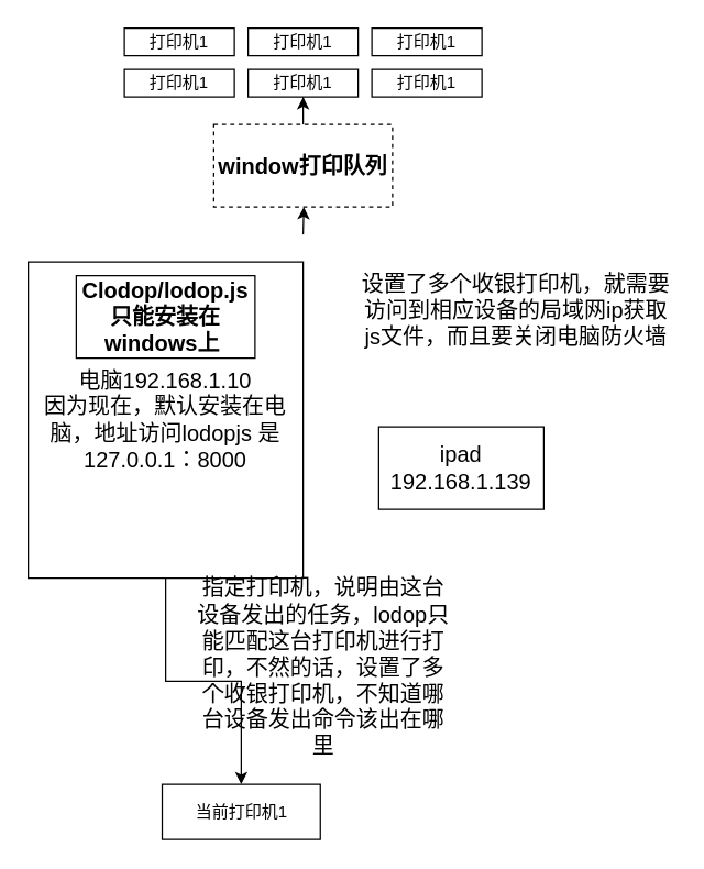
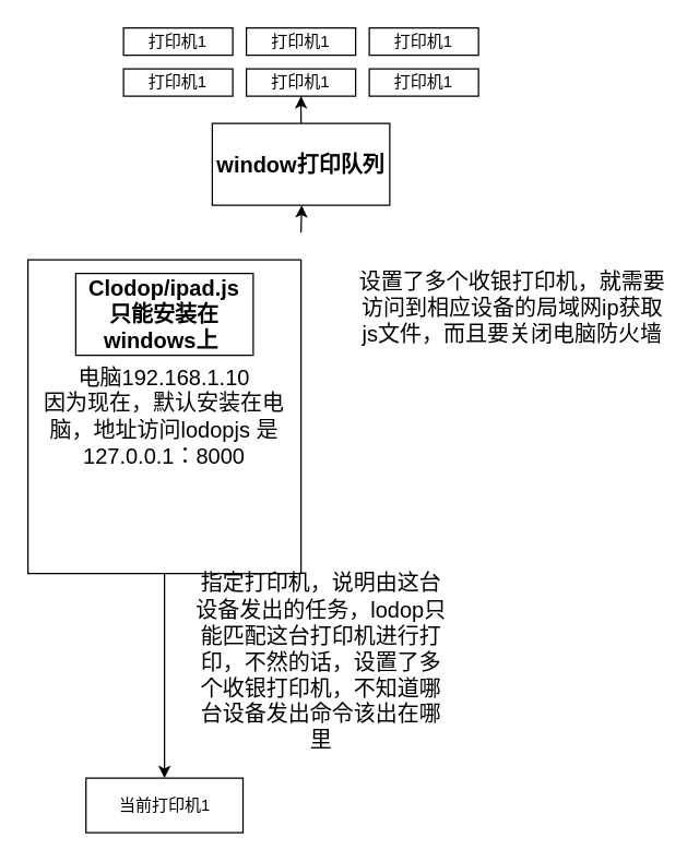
  <mxCell id="0" />
  <mxCell id="1" parent="0" />
  <mxCell id="2" value="打印机1" style="rounded=0;whiteSpace=wrap;html=1;" vertex="1" parent="1"><mxGeometry x="90" y="20" width="80" height="20" as="geometry" /></mxCell>
  <mxCell id="3" value="打印机1" style="rounded=0;whiteSpace=wrap;html=1;" vertex="1" parent="1"><mxGeometry x="90" y="50" width="80" height="20" as="geometry" /></mxCell>
  <mxCell id="4" value="打印机1" style="rounded=0;whiteSpace=wrap;html=1;" vertex="1" parent="1"><mxGeometry x="270" y="20" width="80" height="20" as="geometry" /></mxCell>
  <mxCell id="5" value="打印机1" style="rounded=0;whiteSpace=wrap;html=1;" vertex="1" parent="1"><mxGeometry x="180" y="50" width="80" height="20" as="geometry" /></mxCell>
  <mxCell id="6" value="打印机1" style="rounded=0;whiteSpace=wrap;html=1;" vertex="1" parent="1"><mxGeometry x="180" y="20" width="80" height="20" as="geometry" /></mxCell>
  <mxCell id="7" value="打印机1" style="rounded=0;whiteSpace=wrap;html=1;" vertex="1" parent="1"><mxGeometry x="270" y="50" width="80" height="20" as="geometry" /></mxCell>
  <mxCell id="8" style="edgeStyle=orthogonalEdgeStyle;rounded=0;orthogonalLoop=1;jettySize=auto;html=1;" edge="1" parent="1" source="9" target="5"><mxGeometry relative="1" as="geometry" /></mxCell>
- <mxCell id="9" value="&lt;font style=&quot;font-size: 16px&quot;&gt;&lt;b&gt;window打印队列&lt;/b&gt;&lt;/font&gt;" style="rounded=0;whiteSpace=wrap;html=1;dashed=1;" vertex="1" parent="1"><mxGeometry x="155" y="90" width="130" height="60" as="geometry" /></mxCell>
+ <mxCell id="9" value="&lt;font style=&quot;font-size: 16px&quot;&gt;&lt;b&gt;window打印队列&lt;/b&gt;&lt;/font&gt;" style="rounded=0;whiteSpace=wrap;html=1;" vertex="1" parent="1"><mxGeometry x="155" y="90" width="130" height="60" as="geometry" /></mxCell>
  <mxCell id="10" style="edgeStyle=orthogonalEdgeStyle;rounded=0;orthogonalLoop=1;jettySize=auto;html=1;fontSize=16;" edge="1" parent="1" source="11" target="14"><mxGeometry relative="1" as="geometry" /></mxCell>
  <mxCell id="11" value="电脑192.168.1.10&lt;br&gt;因为现在，默认安装在电脑，地址访问lodopjs 是 127.0.0.1：8000" style="rounded=0;whiteSpace=wrap;html=1;fontSize=16;" vertex="1" parent="1"><mxGeometry y="190" width="200" height="230" as="geometry" x="20" /></mxCell>
- <mxCell id="12" value="ipad&lt;br&gt;192.168.1.139" style="rounded=0;whiteSpace=wrap;html=1;fontSize=16;" vertex="1" parent="1"><mxGeometry x="275" y="310" width="120" height="60" as="geometry" /></mxCell>
  <mxCell id="13" style="edgeStyle=orthogonalEdgeStyle;rounded=0;orthogonalLoop=1;jettySize=auto;html=1;fontSize=16;" edge="1" parent="1" target="9"><mxGeometry relative="1" as="geometry"><mxPoint x="220" y="170" as="sourcePoint" /></mxGeometry></mxCell>
- <mxCell id="14" value="当前打印机1" style="rounded=0;whiteSpace=wrap;html=1;" vertex="1" parent="1"><mxGeometry x="117.5" y="570" width="115" height="40" as="geometry" /></mxCell>
+ <mxCell id="14" value="当前打印机1" style="rounded=0;whiteSpace=wrap;html=1;" vertex="1" parent="1"><mxGeometry x="62.5" y="570" width="115" height="40" as="geometry" /></mxCell>
  <mxCell id="15" value="指定打印机，说明由这台设备发出的任务，lodop只能匹配这台打印机进行打印，不然的话，设置了多个收银打印机，不知道哪台设备发出命令该出在哪里" style="text;html=1;strokeColor=none;fillColor=none;align=center;verticalAlign=middle;whiteSpace=wrap;rounded=0;fontSize=16;" vertex="1" parent="1"><mxGeometry x="140" y="470" width="190" height="30" as="geometry" /></mxCell>
- <mxCell id="16" value="&lt;font style=&quot;font-size: 16px&quot;&gt;&lt;b&gt;Clodop/lodop.js&lt;br&gt;只能安装在windows上&amp;nbsp;&lt;br&gt;&lt;/b&gt;&lt;/font&gt;" style="rounded=0;whiteSpace=wrap;html=1;" vertex="1" parent="1"><mxGeometry x="55" y="200" width="130" height="60" as="geometry" /></mxCell>
+ <mxCell id="16" value="&lt;font style=&quot;font-size: 16px&quot;&gt;&lt;b&gt;Clodop/ipad.js&lt;br&gt;只能安装在windows上&amp;nbsp;&lt;br&gt;&lt;/b&gt;&lt;/font&gt;" style="rounded=0;whiteSpace=wrap;html=1;" vertex="1" parent="1"><mxGeometry x="55" y="200" width="130" height="60" as="geometry" /></mxCell>
  <mxCell id="17" value="设置了多个收银打印机，就需要访问到相应设备的局域网ip获取js文件，而且要关闭电脑防火墙" style="text;html=1;strokeColor=none;fillColor=none;align=center;verticalAlign=middle;whiteSpace=wrap;rounded=0;fontSize=16;" vertex="1" parent="1"><mxGeometry x="260" y="200" width="230" height="50" as="geometry" /></mxCell>
